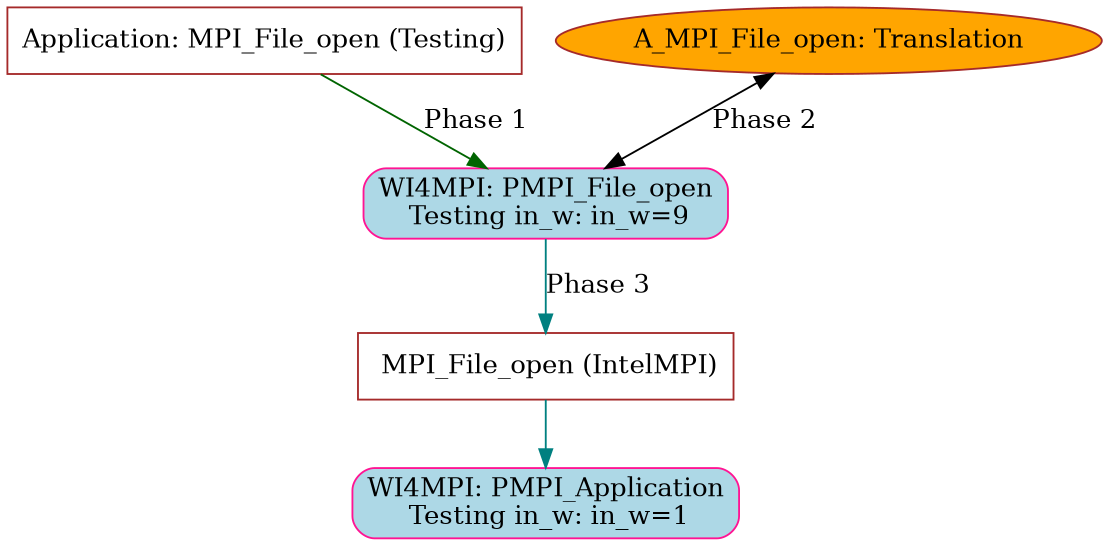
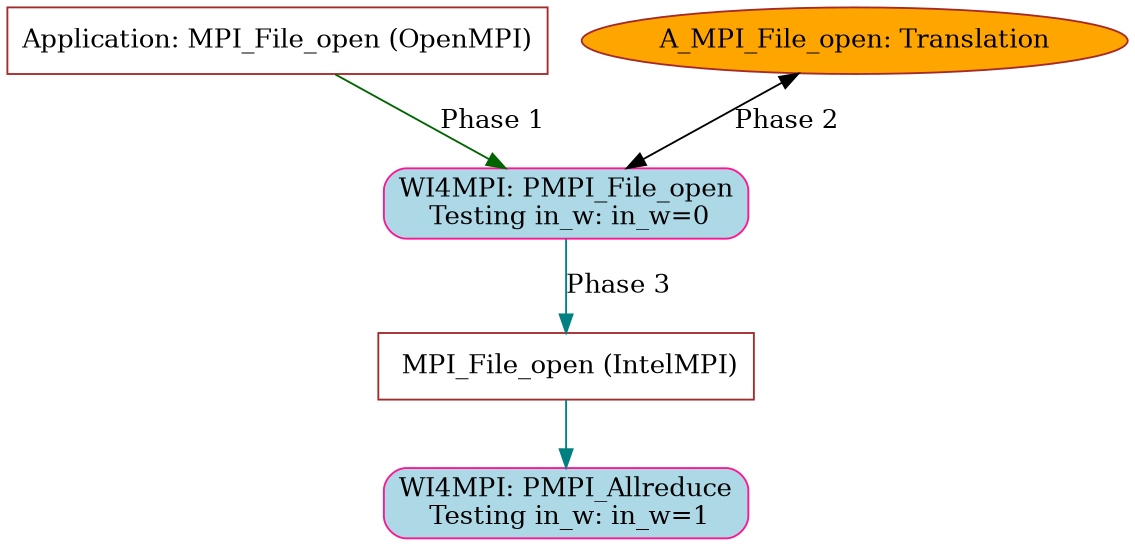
  digraph {
    node [color=brown shape=box]
    edge [color=teal]
-   n1 [label="Application: MPI_File_open (Testing)"]
-   n2 [color=deeppink fillcolor=lightblue label="WI4MPI: PMPI_File_open\n Testing in_w: in_w=9" style="rounded,filled"]
+   n1 [label="Application: MPI_File_open (OpenMPI)"]
+   n2 [color=deeppink fillcolor=lightblue label="WI4MPI: PMPI_File_open\n Testing in_w: in_w=0" style="rounded,filled"]
    n3 [label=" MPI_File_open (IntelMPI)"]
-   n4 [color=deeppink fillcolor=lightblue label="WI4MPI: PMPI_Application\n Testing in_w: in_w=1" style="rounded,filled"]
+   n4 [color=deeppink fillcolor=lightblue label="WI4MPI: PMPI_Allreduce\n Testing in_w: in_w=1" style="rounded,filled"]
    n5 [fillcolor=orange label="A_MPI_File_open: Translation" shape=ellipse style=filled]
    n1 -> n2 [color=darkgreen label="Phase 1"]
    n2 -> n3 [label="Phase 3"]
    n3 -> n4
    n5 -> n2 [color=black dir=both label="Phase 2"]
  }
